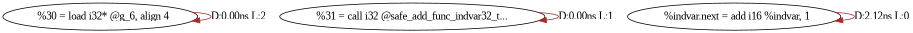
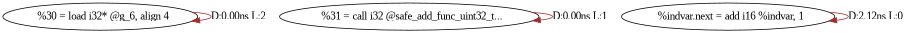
  digraph {
    fontname="Liberation Serif"
    node [fontname="Liberation Serif"]
    edge [color=brown fontname="Liberation Serif"]
    n1 [label="  %30 = load i32* @g_6, align 4"]
-   n2 [label="%31 = call i32 @safe_add_func_indvar32_t..."]
+   n2 [label="  %31 = call i32 @safe_add_func_uint32_t..."]
    n3 [label="  %indvar.next = add i16 %indvar, 1"]
    n1 -> n1 [label="D:0.00ns L:2"]
    n2 -> n2 [label="D:0.00ns L:1"]
    n3 -> n3 [label="D:2.12ns L:0"]
  }
